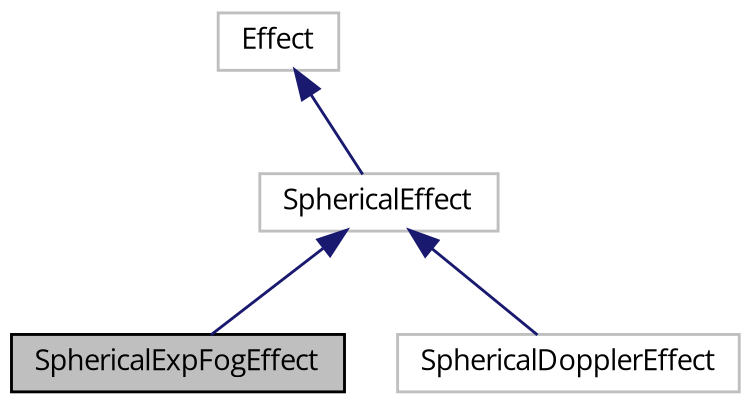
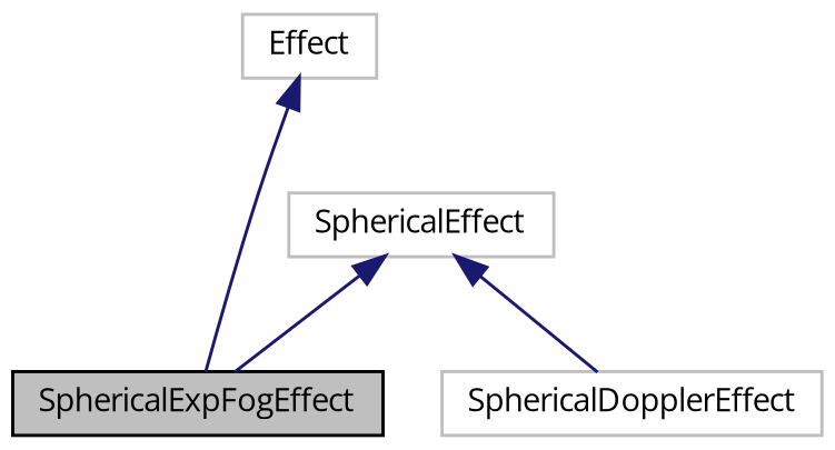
  digraph {
    fontname="Open Sans"
    node [color=grey75 fillcolor=white fontname="Open Sans" fontsize=10 shape=record style=filled]
    edge [color=midnightblue dir=back fontname="Open Sans" fontsize=10 labelfontname=Helvetica labelfontsize=10 style=solid]
    n1 [color=black fillcolor=grey75 fontcolor=black height=0.2 label=SphericalExpFogEffect width=0.4]
    n2 [height=0.2 label=SphericalDopplerEffect width=0.4]
    n3 [height=0.2 label=SphericalEffect width=0.4]
    n4 [height=0.2 label=Effect width=0.4]
    n3 -> n1
    n3 -> n2
-   n4 -> n3
+   n4 -> n1
  }
